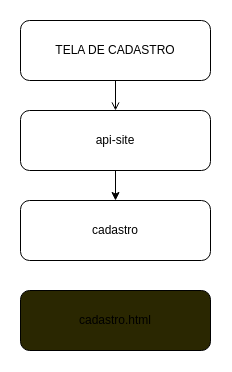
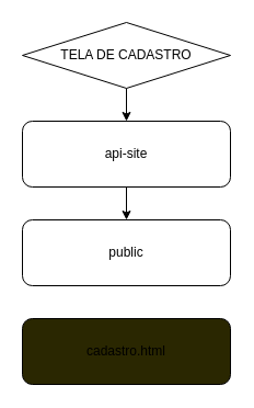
  <mxCell id="0" />
  <mxCell id="1" parent="0" />
- <mxCell id="2" style="edgeStyle=orthogonalEdgeStyle;rounded=0;orthogonalLoop=1;jettySize=auto;html=1;endArrow=open;" parent="1" source="3" target="5" edge="1"><mxGeometry relative="1" as="geometry" /></mxCell>
- <mxCell id="3" value="TELA DE CADASTRO" style="rounded=1;whiteSpace=wrap;html=1;" parent="1" vertex="1"><mxGeometry x="20" y="20" width="190" height="60" as="geometry" /></mxCell>
+ <mxCell id="2" style="edgeStyle=orthogonalEdgeStyle;rounded=0;orthogonalLoop=1;jettySize=auto;html=1;" parent="1" source="3" target="5" edge="1"><mxGeometry relative="1" as="geometry" /></mxCell>
+ <mxCell id="3" value="TELA DE CADASTRO" style="rhombus;whiteSpace=wrap;html=1;" parent="1" vertex="1"><mxGeometry x="20" y="20" width="190" height="60" as="geometry" /></mxCell>
  <mxCell id="4" style="edgeStyle=orthogonalEdgeStyle;rounded=0;orthogonalLoop=1;jettySize=auto;html=1;" parent="1" source="5" target="6" edge="1"><mxGeometry relative="1" as="geometry" /></mxCell>
  <mxCell id="5" value="api-site" style="rounded=1;whiteSpace=wrap;html=1;" parent="1" vertex="1"><mxGeometry x="20" y="110" width="190" height="60" as="geometry" /></mxCell>
- <mxCell id="6" value="cadastro" style="rounded=1;whiteSpace=wrap;html=1;" parent="1" vertex="1"><mxGeometry x="20" y="200" width="190" height="60" as="geometry" /></mxCell>
+ <mxCell id="6" value="public" style="rounded=1;whiteSpace=wrap;html=1;" parent="1" vertex="1"><mxGeometry x="20" y="200" width="190" height="60" as="geometry" /></mxCell>
  <mxCell id="7" value="cadastro.html" style="rounded=1;whiteSpace=wrap;html=1;fillColor=#2A2701;" parent="1" vertex="1"><mxGeometry x="20" y="290" width="190" height="60" as="geometry" /></mxCell>
